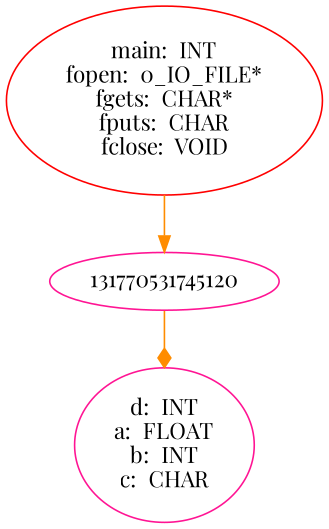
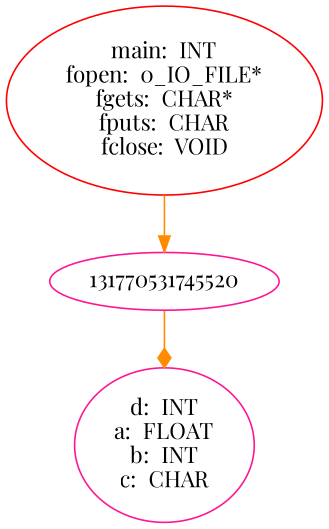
  digraph {
    fontname="Playfair Display"
    node [color=deeppink fontname="Playfair Display"]
    edge [color=darkorange fontname="Playfair Display"]
    n1 [label="main:  INT\nfopen:  0_IO_FILE*\nfgets:  CHAR*\nfputs:  CHAR\nfclose:  VOID" color=red]
-   131770531745120
+   131770531745120 [label=131770531745520]
    n3 [label="d:  INT\na:  FLOAT\nb:  INT\nc:  CHAR"]
    n1 -> 131770531745120 [arrowhead=normal]
    131770531745120 -> n3 [arrowhead=diamond]
  }
